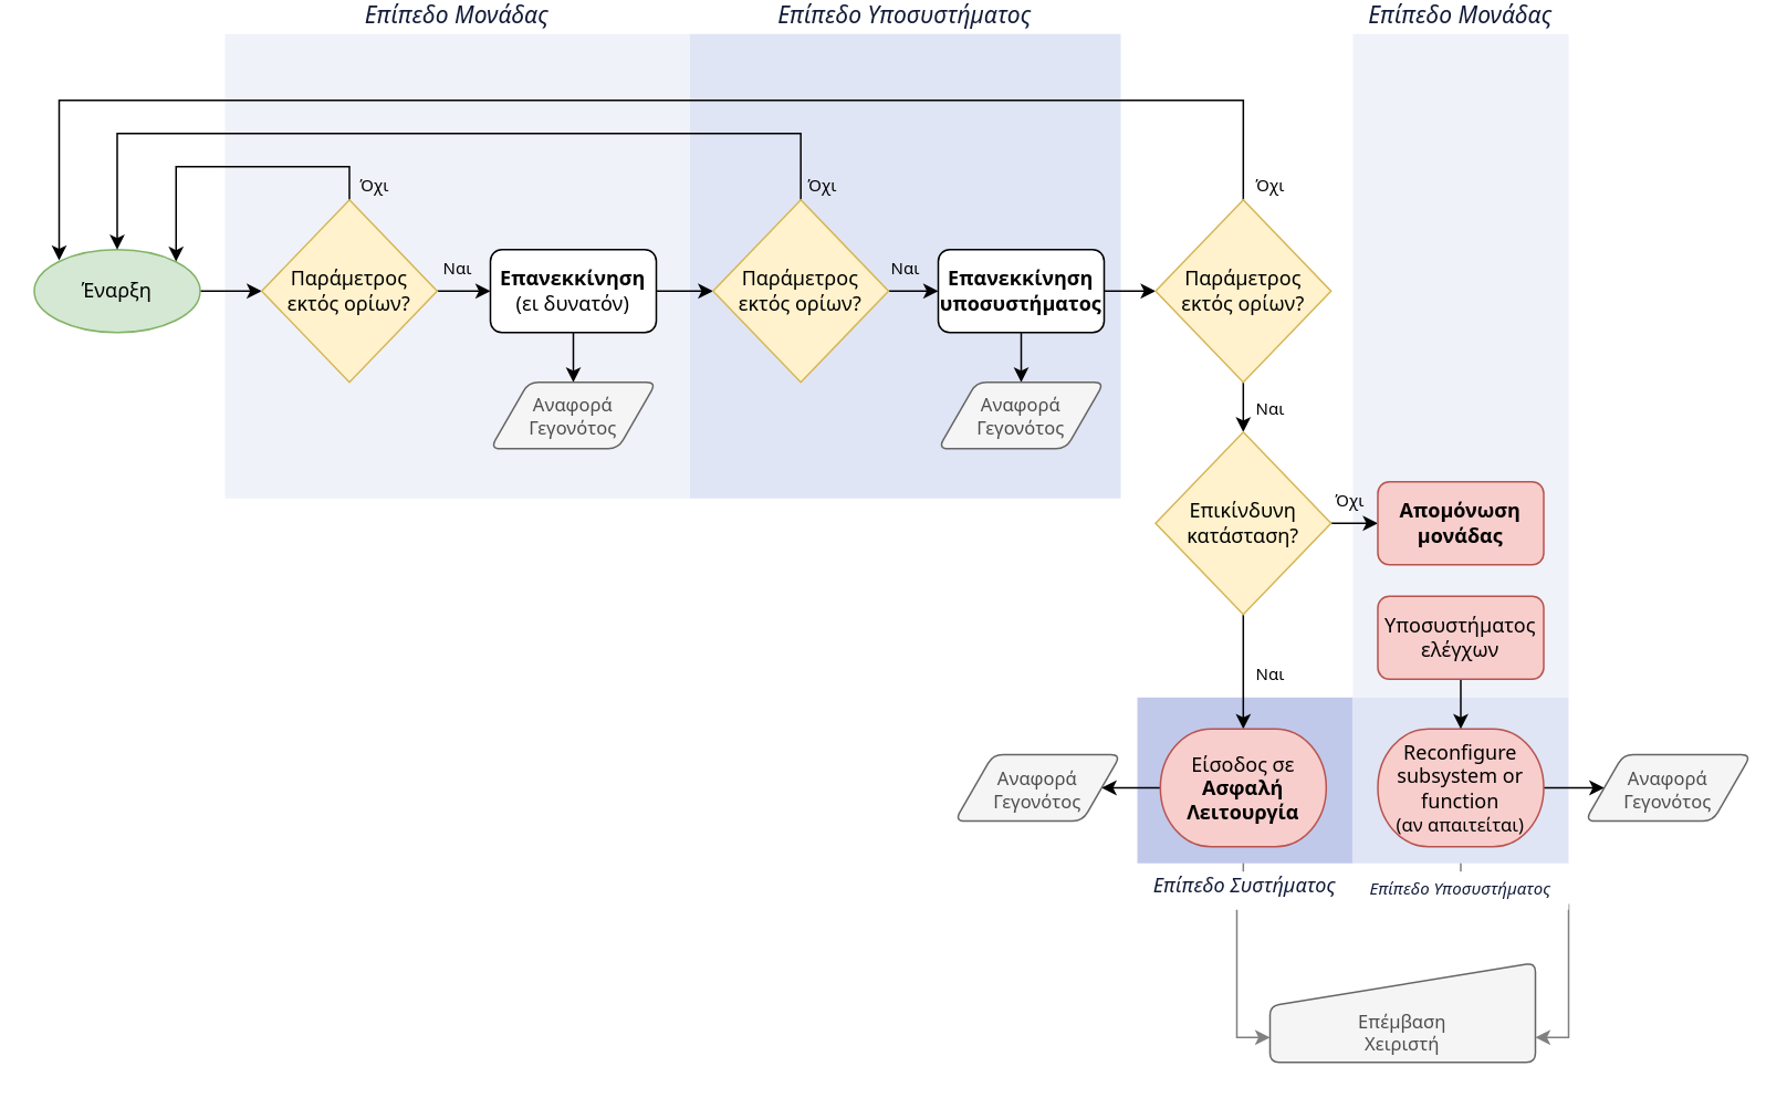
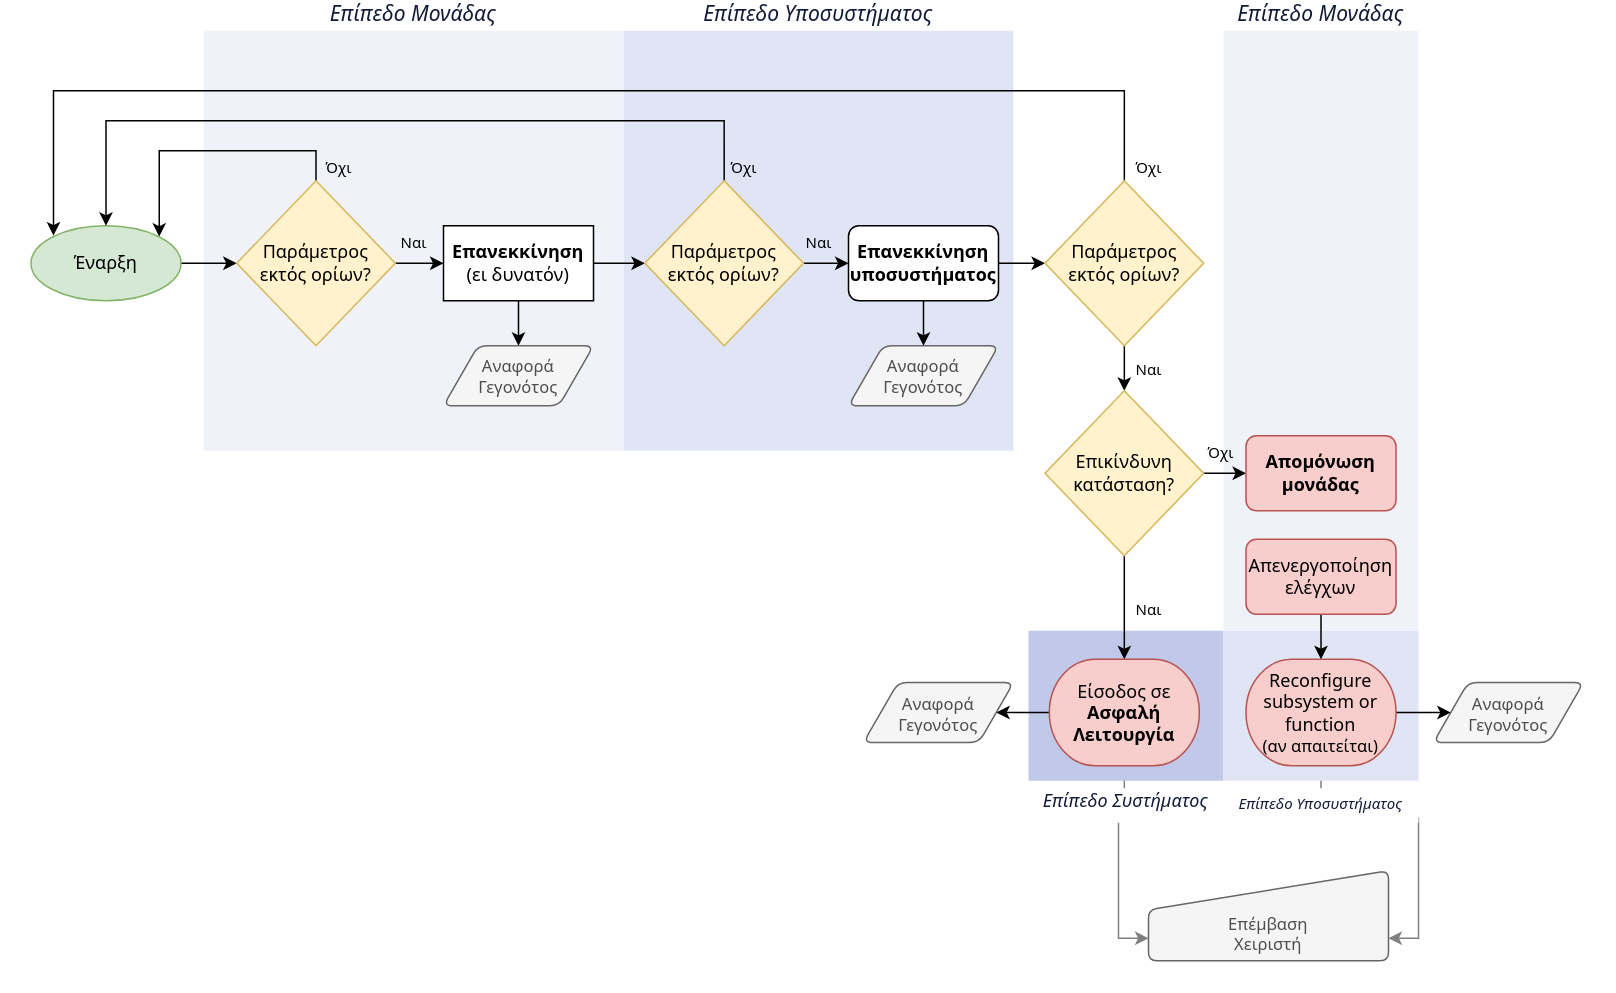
  <mxCell id="0" />
  <mxCell id="1" parent="0" />
  <mxCell id="2" style="edgeStyle=orthogonalEdgeStyle;rounded=0;orthogonalLoop=1;jettySize=auto;html=1;exitX=0.5;exitY=1;exitDx=0;exitDy=0;exitPerimeter=0;entryX=0;entryY=0.75;entryDx=0;entryDy=0;fontFamily=Noto Sans;fontSize=11;fontColor=#4D4D4D;strokeColor=#808080;" parent="1" source="30" target="41" edge="1"><mxGeometry relative="1" as="geometry" /></mxCell>
  <mxCell id="3" style="edgeStyle=orthogonalEdgeStyle;rounded=0;orthogonalLoop=1;jettySize=auto;html=1;exitX=0.5;exitY=1;exitDx=0;exitDy=0;exitPerimeter=0;entryX=1;entryY=0.75;entryDx=0;entryDy=0;fontFamily=Noto Sans;fontSize=11;fontColor=#4D4D4D;strokeColor=#808080;" parent="1" source="33" target="41" edge="1"><mxGeometry relative="1" as="geometry" /></mxCell>
  <mxCell id="4" value="" style="rounded=0;whiteSpace=wrap;html=1;strokeWidth=1;fontFamily=Noto Sans;fontSize=11;fontColor=#4D4D4D;strokeColor=none;" parent="1" vertex="1"><mxGeometry x="685" y="525" width="260" height="23" as="geometry" /></mxCell>
  <mxCell id="5" value="Επίπεδο Συστήματος" style="rounded=0;whiteSpace=wrap;html=1;strokeWidth=1;fontFamily=Noto Sans;fontSize=12;align=center;strokeColor=none;fillColor=#C1C9EB;labelPosition=center;verticalLabelPosition=bottom;verticalAlign=top;fontStyle=2;fontColor=#111a37;" parent="1" vertex="1"><mxGeometry x="685" y="420" width="130" height="100" as="geometry" /></mxCell>
  <mxCell id="6" value="Επίπεδο Μονάδας" style="rounded=0;whiteSpace=wrap;html=1;strokeWidth=1;fontFamily=Noto Sans;fontSize=14;align=center;strokeColor=none;labelPosition=center;verticalLabelPosition=top;verticalAlign=bottom;fontStyle=2;fontColor=#111a37;fillColor=#F0F2FA;" parent="1" vertex="1"><mxGeometry x="815" y="20" width="130" height="400" as="geometry" /></mxCell>
  <mxCell id="7" value="Επίπεδο Υποσυστήματος" style="rounded=0;whiteSpace=wrap;html=1;strokeWidth=1;fontFamily=Noto Sans;fontSize=14;align=center;strokeColor=none;verticalAlign=bottom;labelPosition=center;verticalLabelPosition=top;fontStyle=2;fontColor=#111a37;fillColor=#E0E5F5;" parent="1" vertex="1"><mxGeometry x="415" y="20" width="260" height="280" as="geometry" /></mxCell>
  <mxCell id="8" value="Επίπεδο Μονάδας" style="rounded=0;whiteSpace=wrap;html=1;strokeWidth=1;fontFamily=Noto Sans;fontSize=14;align=center;strokeColor=none;labelPosition=center;verticalLabelPosition=top;verticalAlign=bottom;fontStyle=2;fontColor=#111a37;fillColor=#F0F2FA;" parent="1" vertex="1"><mxGeometry x="135" y="20" width="280" height="280" as="geometry" /></mxCell>
  <mxCell id="9" style="edgeStyle=orthogonalEdgeStyle;rounded=0;orthogonalLoop=1;jettySize=auto;html=1;exitX=1;exitY=0.5;exitDx=0;exitDy=0;exitPerimeter=0;entryX=0;entryY=0.5;entryDx=0;entryDy=0;entryPerimeter=0;labelBackgroundColor=none;fontFamily=Noto Sans;fontSize=10;fontColor=#000000;" parent="1" source="10" target="13" edge="1"><mxGeometry relative="1" as="geometry" /></mxCell>
  <mxCell id="10" value="Έναρξη" style="strokeWidth=1;html=1;shape=mxgraph.flowchart.start_1;whiteSpace=wrap;spacing=6;fontFamily=Noto Sans;fontSource=https%3A%2F%2Ffonts.googleapis.com%2Fcss%3Ffamily%3DNoto%2BSans;fillColor=#d5e8d4;strokeColor=#82b366;" parent="1" vertex="1"><mxGeometry x="20" y="150" width="100" height="50" as="geometry" /></mxCell>
  <mxCell id="11" value="Ναι" style="edgeStyle=orthogonalEdgeStyle;rounded=0;orthogonalLoop=1;jettySize=auto;html=1;exitX=1;exitY=0.5;exitDx=0;exitDy=0;exitPerimeter=0;entryX=0;entryY=0.5;entryDx=0;entryDy=0;labelBackgroundColor=none;fontFamily=Noto Sans;fontSize=10;fontColor=#000000;" parent="1" source="13" target="16" edge="1"><mxGeometry x="-0.246" y="15" relative="1" as="geometry"><mxPoint as="offset" /></mxGeometry></mxCell>
  <mxCell id="12" value="Όχι" style="edgeStyle=orthogonalEdgeStyle;rounded=0;orthogonalLoop=1;jettySize=auto;html=1;exitX=0.5;exitY=0;exitDx=0;exitDy=0;exitPerimeter=0;labelBackgroundColor=none;fontFamily=Noto Sans;fontSize=10;fontColor=#000000;entryX=0.855;entryY=0.145;entryDx=0;entryDy=0;entryPerimeter=0;" parent="1" source="13" target="10" edge="1"><mxGeometry x="-0.89" y="-15" relative="1" as="geometry"><Array as="points"><mxPoint x="210" y="100" /><mxPoint x="106" y="100" /></Array><mxPoint as="offset" /></mxGeometry></mxCell>
  <mxCell id="13" value="Παράμετρος εκτός ορίων?" style="strokeWidth=1;html=1;shape=mxgraph.flowchart.decision;whiteSpace=wrap;spacing=6;fillColor=#fff2cc;strokeColor=#d6b656;fontFamily=Noto Sans;fontSource=https%3A%2F%2Ffonts.googleapis.com%2Fcss%3Ffamily%3DNoto%2BSans;" parent="1" vertex="1"><mxGeometry x="157.12" y="120" width="105.77" height="110" as="geometry" /></mxCell>
  <mxCell id="14" style="edgeStyle=orthogonalEdgeStyle;rounded=0;orthogonalLoop=1;jettySize=auto;html=1;exitX=1;exitY=0.5;exitDx=0;exitDy=0;entryX=0;entryY=0.5;entryDx=0;entryDy=0;entryPerimeter=0;labelBackgroundColor=none;fontFamily=Noto Sans;fontSize=10;fontColor=#000000;" parent="1" source="16" target="19" edge="1"><mxGeometry relative="1" as="geometry" /></mxCell>
  <mxCell id="15" style="edgeStyle=orthogonalEdgeStyle;rounded=0;orthogonalLoop=1;jettySize=auto;html=1;exitX=0.5;exitY=1;exitDx=0;exitDy=0;entryX=0.5;entryY=0;entryDx=0;entryDy=0;fontFamily=Noto Sans;fontSize=11;" parent="1" source="16" target="37" edge="1"><mxGeometry relative="1" as="geometry" /></mxCell>
- <mxCell id="16" value="&lt;div&gt;&lt;b&gt;Επανεκκίνηση&lt;/b&gt;&lt;/div&gt;&lt;div&gt;(ει δυνατόν)&lt;br&gt;&lt;/div&gt;" style="rounded=1;whiteSpace=wrap;html=1;absoluteArcSize=1;arcSize=14;strokeWidth=1;spacing=6;fontFamily=Noto Sans;fontSource=https%3A%2F%2Ffonts.googleapis.com%2Fcss%3Ffamily%3DNoto%2BSans;" parent="1" vertex="1"><mxGeometry x="295" y="150" width="100" height="50" as="geometry" /></mxCell>
+ <mxCell id="16" value="&lt;div&gt;&lt;b&gt;Επανεκκίνηση&lt;/b&gt;&lt;/div&gt;&lt;div&gt;(ει δυνατόν)&lt;br&gt;&lt;/div&gt;" style="whiteSpace=wrap;html=1;absoluteArcSize=1;arcSize=14;strokeWidth=1;spacing=6;fontFamily=Noto Sans;fontSource=https%3A%2F%2Ffonts.googleapis.com%2Fcss%3Ffamily%3DNoto%2BSans;rounded=0;" parent="1" vertex="1"><mxGeometry x="295" y="150" width="100" height="50" as="geometry" /></mxCell>
  <mxCell id="17" value="Ναι" style="edgeStyle=orthogonalEdgeStyle;rounded=0;orthogonalLoop=1;jettySize=auto;html=1;exitX=1;exitY=0.5;exitDx=0;exitDy=0;exitPerimeter=0;entryX=0;entryY=0.5;entryDx=0;entryDy=0;labelBackgroundColor=none;fontFamily=Noto Sans;fontSize=10;fontColor=#000000;" parent="1" source="19" target="22" edge="1"><mxGeometry x="-0.333" y="15" relative="1" as="geometry"><mxPoint as="offset" /></mxGeometry></mxCell>
  <mxCell id="18" value="Όχι" style="edgeStyle=orthogonalEdgeStyle;rounded=0;orthogonalLoop=1;jettySize=auto;html=1;exitX=0.5;exitY=0;exitDx=0;exitDy=0;exitPerimeter=0;entryX=0.5;entryY=0;entryDx=0;entryDy=0;entryPerimeter=0;labelBackgroundColor=none;fontFamily=Noto Sans;fontSize=10;fontColor=#000000;" parent="1" source="19" target="10" edge="1"><mxGeometry x="-0.962" y="-13" relative="1" as="geometry"><Array as="points"><mxPoint x="482" y="80" /><mxPoint x="70" y="80" /></Array><mxPoint as="offset" /></mxGeometry></mxCell>
  <mxCell id="19" value="Παράμετρος εκτός ορίων?" style="strokeWidth=1;html=1;shape=mxgraph.flowchart.decision;whiteSpace=wrap;spacing=6;fillColor=#fff2cc;strokeColor=#d6b656;fontFamily=Noto Sans;fontSource=https%3A%2F%2Ffonts.googleapis.com%2Fcss%3Ffamily%3DNoto%2BSans;" parent="1" vertex="1"><mxGeometry x="429.23" y="120" width="105.77" height="110" as="geometry" /></mxCell>
  <mxCell id="20" style="edgeStyle=orthogonalEdgeStyle;rounded=0;orthogonalLoop=1;jettySize=auto;html=1;exitX=1;exitY=0.5;exitDx=0;exitDy=0;entryX=0;entryY=0.5;entryDx=0;entryDy=0;entryPerimeter=0;labelBackgroundColor=none;fontFamily=Noto Sans;fontSize=10;fontColor=#000000;" parent="1" source="22" target="25" edge="1"><mxGeometry relative="1" as="geometry" /></mxCell>
  <mxCell id="21" style="edgeStyle=orthogonalEdgeStyle;rounded=0;orthogonalLoop=1;jettySize=auto;html=1;exitX=0.5;exitY=1;exitDx=0;exitDy=0;entryX=0.5;entryY=0;entryDx=0;entryDy=0;fontFamily=Noto Sans;fontSize=11;" parent="1" source="22" target="38" edge="1"><mxGeometry relative="1" as="geometry" /></mxCell>
  <mxCell id="22" value="&lt;b&gt;Επανεκκίνηση υποσυστήματος&lt;/b&gt;" style="rounded=1;whiteSpace=wrap;html=1;absoluteArcSize=1;arcSize=14;strokeWidth=1;spacing=6;fontFamily=Noto Sans;fontSource=https%3A%2F%2Ffonts.googleapis.com%2Fcss%3Ffamily%3DNoto%2BSans;" parent="1" vertex="1"><mxGeometry x="565" y="150" width="100" height="50" as="geometry" /></mxCell>
  <mxCell id="23" value="Ναι" style="edgeStyle=orthogonalEdgeStyle;rounded=0;orthogonalLoop=1;jettySize=auto;html=1;exitX=0.5;exitY=1;exitDx=0;exitDy=0;exitPerimeter=0;entryX=0.5;entryY=0;entryDx=0;entryDy=0;entryPerimeter=0;labelBackgroundColor=none;fontFamily=Noto Sans;fontSize=10;fontColor=#000000;" parent="1" source="25" target="28" edge="1"><mxGeometry y="16" relative="1" as="geometry"><mxPoint as="offset" /></mxGeometry></mxCell>
  <mxCell id="24" value="Όχι" style="edgeStyle=orthogonalEdgeStyle;rounded=0;orthogonalLoop=1;jettySize=auto;html=1;exitX=0.5;exitY=0;exitDx=0;exitDy=0;exitPerimeter=0;entryX=0.15;entryY=0.13;entryDx=0;entryDy=0;entryPerimeter=0;labelBackgroundColor=none;fontFamily=Noto Sans;fontSize=10;fontColor=#000000;" parent="1" source="25" target="10" edge="1"><mxGeometry x="-0.977" y="-16" relative="1" as="geometry"><Array as="points"><mxPoint x="749" y="60" /><mxPoint x="35" y="60" /></Array><mxPoint as="offset" /></mxGeometry></mxCell>
  <mxCell id="25" value="Παράμετρος εκτός ορίων?" style="strokeWidth=1;html=1;shape=mxgraph.flowchart.decision;whiteSpace=wrap;spacing=6;fillColor=#fff2cc;strokeColor=#d6b656;fontFamily=Noto Sans;fontSource=https%3A%2F%2Ffonts.googleapis.com%2Fcss%3Ffamily%3DNoto%2BSans;" parent="1" vertex="1"><mxGeometry x="696" y="120" width="105.77" height="110" as="geometry" /></mxCell>
  <mxCell id="26" value="Ναι" style="edgeStyle=orthogonalEdgeStyle;rounded=0;orthogonalLoop=1;jettySize=auto;html=1;exitX=0.5;exitY=1;exitDx=0;exitDy=0;exitPerimeter=0;entryX=0.5;entryY=0;entryDx=0;entryDy=0;entryPerimeter=0;labelBackgroundColor=none;fontFamily=Noto Sans;fontSize=10;fontColor=#000000;align=center;" parent="1" source="28" target="30" edge="1"><mxGeometry y="16" relative="1" as="geometry"><mxPoint as="offset" /></mxGeometry></mxCell>
  <mxCell id="27" value="Όχι" style="edgeStyle=orthogonalEdgeStyle;rounded=0;orthogonalLoop=1;jettySize=auto;html=1;exitX=1;exitY=0.5;exitDx=0;exitDy=0;exitPerimeter=0;entryX=0;entryY=0.5;entryDx=0;entryDy=0;labelBackgroundColor=none;fontFamily=Noto Sans;fontSize=10;fontColor=#000000;" parent="1" source="28" target="34" edge="1"><mxGeometry x="-0.204" y="15" relative="1" as="geometry"><mxPoint x="835" y="345" as="targetPoint" /><mxPoint as="offset" /></mxGeometry></mxCell>
  <mxCell id="28" value="Επικίνδυνη κατάσταση?" style="strokeWidth=1;html=1;shape=mxgraph.flowchart.decision;whiteSpace=wrap;spacing=6;fillColor=#fff2cc;strokeColor=#d6b656;fontFamily=Noto Sans;fontSource=https%3A%2F%2Ffonts.googleapis.com%2Fcss%3Ffamily%3DNoto%2BSans;fontSize=12;" parent="1" vertex="1"><mxGeometry x="696" y="260" width="105.77" height="110" as="geometry" /></mxCell>
  <mxCell id="29" style="edgeStyle=orthogonalEdgeStyle;rounded=0;orthogonalLoop=1;jettySize=auto;html=1;exitX=0;exitY=0.5;exitDx=0;exitDy=0;exitPerimeter=0;entryX=1;entryY=0.5;entryDx=0;entryDy=0;fontFamily=Noto Sans;fontSize=11;" parent="1" source="30" target="40" edge="1"><mxGeometry relative="1" as="geometry" /></mxCell>
  <mxCell id="30" value="Είσοδος σε &lt;b&gt;Ασφαλή Λειτουργία&lt;/b&gt;" style="strokeWidth=1;html=1;shape=mxgraph.flowchart.terminator;whiteSpace=wrap;fontFamily=Noto Sans;align=center;fillColor=#f8cecc;strokeColor=#b85450;" parent="1" vertex="1"><mxGeometry x="698.89" y="439" width="100" height="71" as="geometry" /></mxCell>
  <mxCell id="31" value="Επίπεδο Υποσυστήματος" style="rounded=0;whiteSpace=wrap;html=1;strokeWidth=1;fontFamily=Noto Sans;fontSize=10;align=center;strokeColor=none;labelPosition=center;verticalLabelPosition=bottom;verticalAlign=top;fontStyle=2;fontColor=#111a37;fillColor=#E0E5F5;spacingTop=2;" parent="1" vertex="1"><mxGeometry x="815" y="420" width="130" height="100" as="geometry" /></mxCell>
  <mxCell id="32" style="edgeStyle=orthogonalEdgeStyle;rounded=0;orthogonalLoop=1;jettySize=auto;html=1;exitX=1;exitY=0.5;exitDx=0;exitDy=0;exitPerimeter=0;entryX=0;entryY=0.5;entryDx=0;entryDy=0;fontFamily=Noto Sans;fontSize=11;" parent="1" source="33" target="39" edge="1"><mxGeometry relative="1" as="geometry" /></mxCell>
  <mxCell id="33" value="&lt;div&gt;Reconfigure subsystem or&lt;/div&gt;&lt;div&gt;function&lt;br&gt;&lt;/div&gt;&lt;div&gt;&lt;font style=&quot;font-size: 11px&quot;&gt;(αν απαιτείται)&lt;/font&gt;&lt;br&gt;&lt;/div&gt;" style="strokeWidth=1;html=1;shape=mxgraph.flowchart.terminator;whiteSpace=wrap;fontFamily=Noto Sans;align=center;fillColor=#f8cecc;strokeColor=#b85450;" parent="1" vertex="1"><mxGeometry x="830" y="439" width="100" height="71" as="geometry" /></mxCell>
  <mxCell id="34" value="&lt;div&gt;Απομόνωση&lt;/div&gt;&lt;div&gt;μονάδας&lt;br&gt;&lt;/div&gt;" style="rounded=1;whiteSpace=wrap;html=1;absoluteArcSize=1;arcSize=14;strokeWidth=1;spacing=6;fontFamily=Noto Sans;fontSource=https%3A%2F%2Ffonts.googleapis.com%2Fcss%3Ffamily%3DNoto%2BSans;fontStyle=1;fillColor=#f8cecc;strokeColor=#b85450;" parent="1" vertex="1"><mxGeometry x="830" y="290" width="100" height="50" as="geometry" /></mxCell>
  <mxCell id="35" style="edgeStyle=orthogonalEdgeStyle;rounded=0;orthogonalLoop=1;jettySize=auto;html=1;exitX=0.5;exitY=1;exitDx=0;exitDy=0;entryX=0.5;entryY=0;entryDx=0;entryDy=0;entryPerimeter=0;labelBackgroundColor=none;fontFamily=Noto Sans;fontSize=14;fontColor=#111a37;align=center;" parent="1" source="36" target="33" edge="1"><mxGeometry relative="1" as="geometry" /></mxCell>
- <mxCell id="36" value="Υποσυστήματος ελέγχων" style="rounded=1;whiteSpace=wrap;html=1;absoluteArcSize=1;arcSize=14;strokeWidth=1;spacing=6;fontFamily=Noto Sans;fontSource=https%3A%2F%2Ffonts.googleapis.com%2Fcss%3Ffamily%3DNoto%2BSans;fontStyle=0;fillColor=#f8cecc;strokeColor=#b85450;" parent="1" vertex="1"><mxGeometry x="830" y="359" width="100" height="50" as="geometry" /></mxCell>
+ <mxCell id="36" value="Απενεργοποίηση ελέγχων" style="rounded=1;whiteSpace=wrap;html=1;absoluteArcSize=1;arcSize=14;strokeWidth=1;spacing=6;fontFamily=Noto Sans;fontSource=https%3A%2F%2Ffonts.googleapis.com%2Fcss%3Ffamily%3DNoto%2BSans;fontStyle=0;fillColor=#f8cecc;strokeColor=#b85450;" parent="1" vertex="1"><mxGeometry x="830" y="359" width="100" height="50" as="geometry" /></mxCell>
  <mxCell id="37" value="&lt;div&gt;Αναφορά&lt;/div&gt;&lt;div&gt;Γεγονότος&lt;br&gt;&lt;/div&gt;" style="shape=parallelogram;html=1;strokeWidth=1;perimeter=parallelogramPerimeter;whiteSpace=wrap;rounded=1;arcSize=12;size=0.23;fontFamily=Noto Sans;fontSource=https%3A%2F%2Ffonts.googleapis.com%2Fcss%3Ffamily%3DNoto%2BSans;fontSize=11;fillColor=#f5f5f5;strokeColor=#666666;fontColor=#4D4D4D;" parent="1" vertex="1"><mxGeometry x="295" y="230" width="100" height="40" as="geometry" /></mxCell>
  <mxCell id="38" value="&lt;div&gt;Αναφορά&lt;/div&gt;&lt;div&gt;Γεγονότος&lt;br&gt;&lt;/div&gt;" style="shape=parallelogram;html=1;strokeWidth=1;perimeter=parallelogramPerimeter;whiteSpace=wrap;rounded=1;arcSize=12;size=0.23;fontFamily=Noto Sans;fontSource=https%3A%2F%2Ffonts.googleapis.com%2Fcss%3Ffamily%3DNoto%2BSans;fontSize=11;fillColor=#f5f5f5;strokeColor=#666666;fontColor=#4D4D4D;" parent="1" vertex="1"><mxGeometry x="565" y="230" width="100" height="40" as="geometry" /></mxCell>
  <mxCell id="39" value="&lt;div&gt;Αναφορά&lt;/div&gt;&lt;div&gt;Γεγονότος&lt;br&gt;&lt;/div&gt;" style="shape=parallelogram;html=1;strokeWidth=1;perimeter=parallelogramPerimeter;whiteSpace=wrap;rounded=1;arcSize=12;size=0.23;fontFamily=Noto Sans;fontSource=https%3A%2F%2Ffonts.googleapis.com%2Fcss%3Ffamily%3DNoto%2BSans;fontSize=11;fillColor=#f5f5f5;strokeColor=#666666;fontColor=#4D4D4D;" parent="1" vertex="1"><mxGeometry x="955" y="454.5" width="100" height="40" as="geometry" /></mxCell>
  <mxCell id="40" value="&lt;div&gt;Αναφορά&lt;/div&gt;&lt;div&gt;Γεγονότος&lt;br&gt;&lt;/div&gt;" style="shape=parallelogram;html=1;strokeWidth=1;perimeter=parallelogramPerimeter;whiteSpace=wrap;rounded=1;arcSize=12;size=0.23;fontFamily=Noto Sans;fontSource=https%3A%2F%2Ffonts.googleapis.com%2Fcss%3Ffamily%3DNoto%2BSans;fontSize=11;fillColor=#f5f5f5;strokeColor=#666666;fontColor=#4D4D4D;" parent="1" vertex="1"><mxGeometry x="575" y="454.5" width="100" height="40" as="geometry" /></mxCell>
  <mxCell id="41" value="&lt;div&gt;Επέμβαση&lt;/div&gt;&lt;div&gt;Χειριστή&lt;br&gt;&lt;/div&gt;" style="html=1;strokeWidth=1;shape=manualInput;whiteSpace=wrap;rounded=1;size=26;arcSize=11;fontFamily=Noto Sans;fontSize=11;fillColor=#f5f5f5;strokeColor=#666666;fontColor=#4D4D4D;verticalAlign=bottom;spacing=5;" parent="1" vertex="1"><mxGeometry x="765" y="580" width="160" height="60" as="geometry" /></mxCell>
